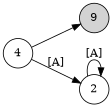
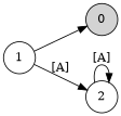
  digraph {
    rankdir=LR
    node [shape=circle]
-   n1 [label=9 style=filled]
-   1 [label=4]
+   n1 [label=0 style=filled]
+   1
    2
    1 -> n1
    1 -> 2 [label="[A]"]
    2 -> 2 [label="[A]"]
  }
